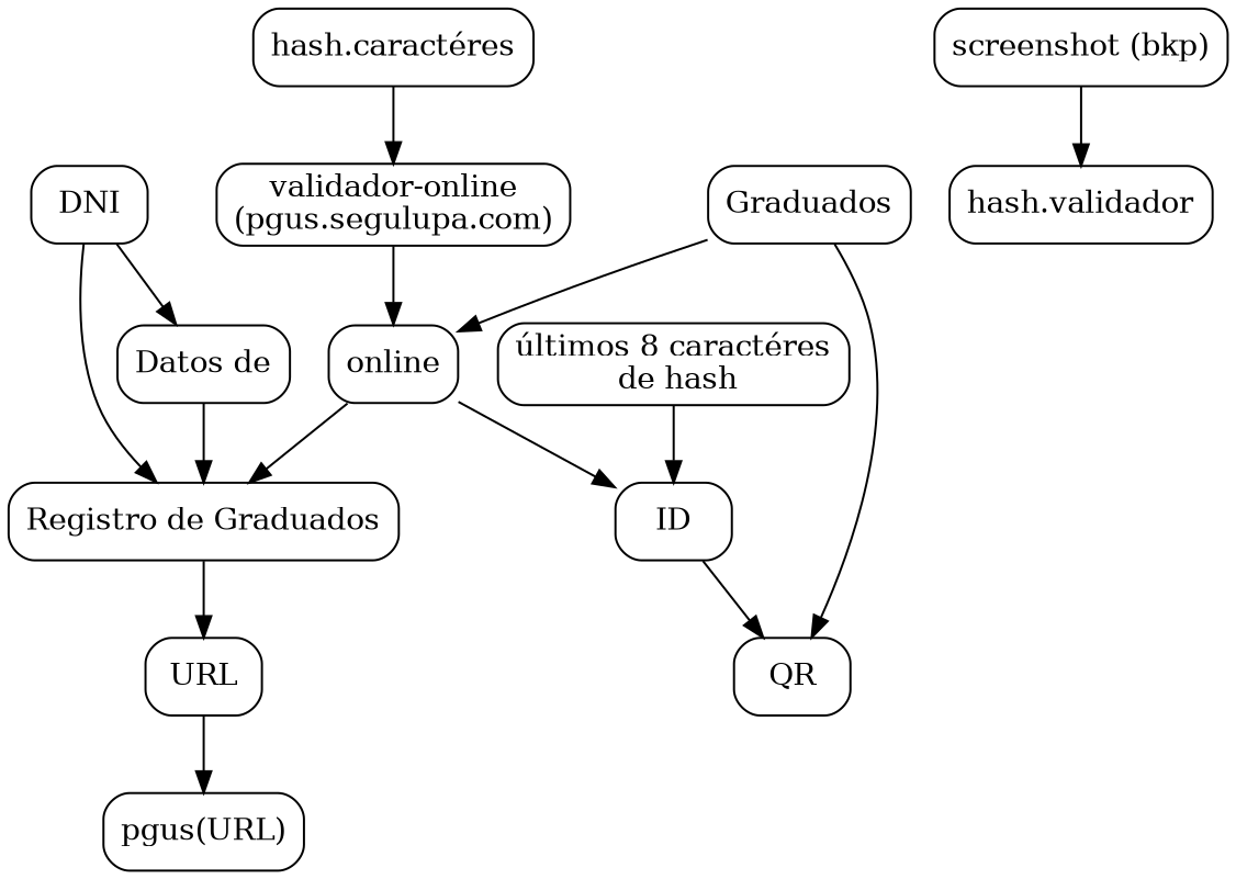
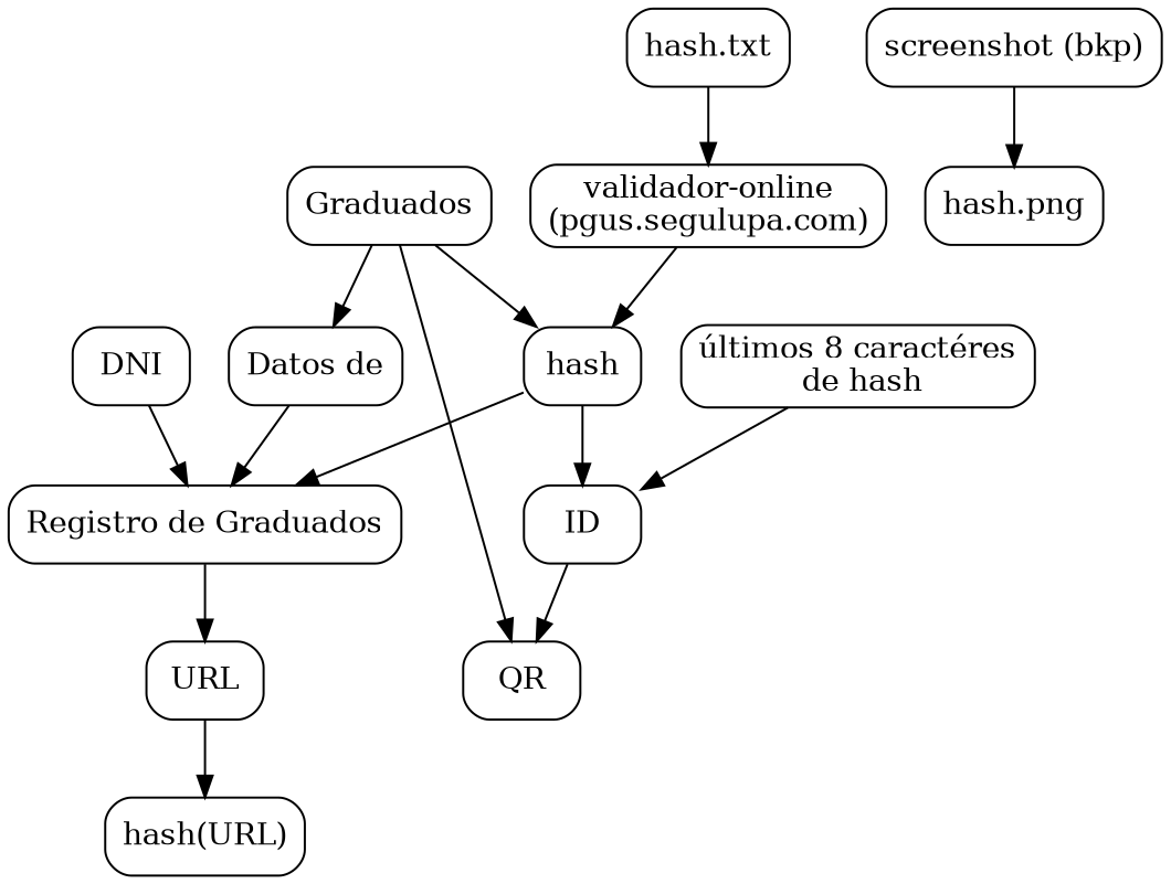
  digraph {
    node [shape=box style=rounded]
    DNI
    "Registro de Graduados"
    URL
-   "hash(URL)" [label="pgus(URL)"]
+   "hash(URL)"
    "screenshot (bkp)"
-   "hash.png" [label="hash.validador"]
-   "hash.txt" [label="hash.caractéres"]
+   "hash.png"
+   "hash.txt"
    "validador-online\n(pgus.segulupa.com)"
-   hash [label=online]
+   hash
    ID
    "últimos 8 caractéres\n de hash"
    n12 [label=Graduados]
    QR
    "Datos de"
    DNI -> "Registro de Graduados"
    "Registro de Graduados" -> URL
    URL -> "hash(URL)"
    "screenshot (bkp)" -> "hash.png"
    "hash.txt" -> "validador-online\n(pgus.segulupa.com)"
    "validador-online\n(pgus.segulupa.com)" -> hash
    hash -> "Registro de Graduados"
    hash -> ID
    ID -> QR
    "últimos 8 caractéres\n de hash" -> ID
    n12 -> hash
    n12 -> QR
-   DNI -> "Datos de"
+   n12 -> "Datos de"
    "Datos de" -> "Registro de Graduados"
  }
